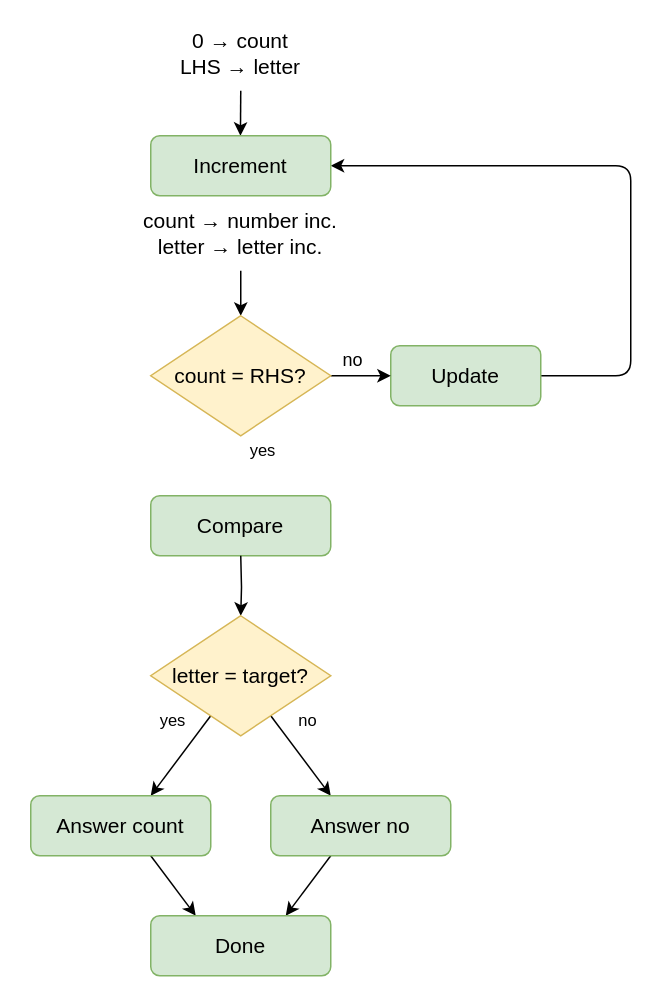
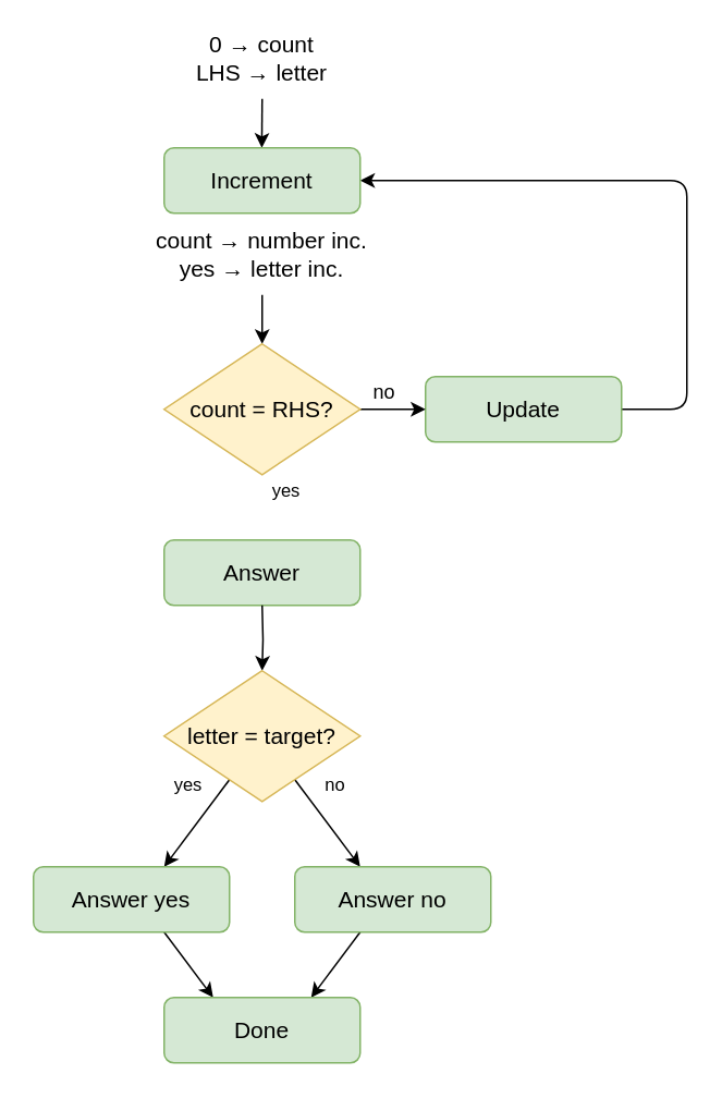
  <mxCell id="0" />
  <mxCell id="1" parent="0" />
  <mxCell id="2" value="" style="endArrow=classic;html=1;" parent="1" edge="1"><mxGeometry width="50" height="50" relative="1" as="geometry"><mxPoint x="160" y="60" as="sourcePoint" /><mxPoint x="159.8" y="90" as="targetPoint" /></mxGeometry></mxCell>
  <mxCell id="3" value="" style="edgeStyle=segmentEdgeStyle;endArrow=classic;html=1;fontSize=11;exitX=1;exitY=0.5;exitDx=0;exitDy=0;entryX=1;entryY=0.5;entryDx=0;entryDy=0;" parent="1" source="4" target="14" edge="1"><mxGeometry width="50" height="50" relative="1" as="geometry"><mxPoint x="220" y="249.97" as="sourcePoint" /><mxPoint x="220" y="99.97" as="targetPoint" /><Array as="points"><mxPoint x="420" y="250" /><mxPoint x="420" y="110" /></Array></mxGeometry></mxCell>
- <mxCell id="4" value="Update" style="rounded=1;whiteSpace=wrap;html=1;fontSize=14;fillColor=#d5e8d4;strokeColor=#82b366;" parent="1" vertex="1"><mxGeometry x="260" y="230" width="100" height="40" as="geometry" /></mxCell>
+ <mxCell id="4" value="Update" style="rounded=1;whiteSpace=wrap;html=1;fontSize=14;fillColor=#d5e8d4;strokeColor=#82b366;" parent="1" vertex="1"><mxGeometry x="260" y="230" width="120" height="40" as="geometry" /></mxCell>
  <mxCell id="5" value="yes" style="text;html=1;strokeColor=none;fillColor=none;align=center;verticalAlign=middle;whiteSpace=wrap;rounded=0;fontSize=11;" parent="1" vertex="1"><mxGeometry x="160" y="290" width="30" height="20" as="geometry" /></mxCell>
  <mxCell id="6" value="" style="endArrow=classic;html=1;fontSize=11;entryX=0.5;entryY=0;entryDx=0;entryDy=0;" parent="1" source="21" edge="1"><mxGeometry width="50" height="50" relative="1" as="geometry"><mxPoint x="130" y="485" as="sourcePoint" /><mxPoint x="100" y="530" as="targetPoint" /></mxGeometry></mxCell>
  <mxCell id="7" value="" style="endArrow=classic;html=1;fontSize=11;entryX=0.5;entryY=0;entryDx=0;entryDy=0;" parent="1" source="21" edge="1"><mxGeometry width="50" height="50" relative="1" as="geometry"><mxPoint x="190" y="485" as="sourcePoint" /><mxPoint x="220" y="530" as="targetPoint" /></mxGeometry></mxCell>
  <mxCell id="8" value="no" style="text;html=1;strokeColor=none;fillColor=none;align=center;verticalAlign=middle;whiteSpace=wrap;rounded=0;fontSize=11;rotation=0;" parent="1" vertex="1"><mxGeometry x="190" y="470" width="30" height="20" as="geometry" /></mxCell>
  <mxCell id="9" value="yes" style="text;html=1;strokeColor=none;fillColor=none;align=center;verticalAlign=middle;whiteSpace=wrap;rounded=0;fontSize=11;rotation=0;" parent="1" vertex="1"><mxGeometry x="100" y="470" width="30" height="20" as="geometry" /></mxCell>
  <mxCell id="10" value="" style="endArrow=classic;html=1;fontSize=11;exitX=0.5;exitY=1;exitDx=0;exitDy=0;entryX=0.25;entryY=0;entryDx=0;entryDy=0;" parent="1" edge="1"><mxGeometry width="50" height="50" relative="1" as="geometry"><mxPoint x="100" y="570" as="sourcePoint" /><mxPoint x="130" y="610" as="targetPoint" /></mxGeometry></mxCell>
  <mxCell id="11" value="" style="endArrow=classic;html=1;fontSize=11;exitX=0.5;exitY=1;exitDx=0;exitDy=0;entryX=0.75;entryY=0;entryDx=0;entryDy=0;" parent="1" edge="1"><mxGeometry width="50" height="50" relative="1" as="geometry"><mxPoint x="220" y="570" as="sourcePoint" /><mxPoint x="190" y="610" as="targetPoint" /></mxGeometry></mxCell>
  <mxCell id="12" value="no" style="text;html=1;strokeColor=none;fillColor=none;align=center;verticalAlign=middle;whiteSpace=wrap;rounded=0;fontSize=12;" parent="1" vertex="1"><mxGeometry x="220" y="230" width="30" height="20" as="geometry" /></mxCell>
  <mxCell id="13" value="&lt;div style=&quot;font-size: 14px;&quot;&gt;0 → count&lt;/div&gt;&lt;div style=&quot;font-size: 14px;&quot;&gt;LHS → letter&lt;br style=&quot;font-size: 14px;&quot;&gt;&lt;/div&gt;" style="text;html=1;strokeColor=none;fillColor=none;align=center;verticalAlign=middle;whiteSpace=wrap;rounded=0;fontSize=14;" parent="1" vertex="1"><mxGeometry x="100" y="20" width="120" height="30" as="geometry" /></mxCell>
  <mxCell id="14" value="Increment" style="rounded=1;whiteSpace=wrap;html=1;fontSize=14;fillColor=#d5e8d4;strokeColor=#82b366;" parent="1" vertex="1"><mxGeometry x="100" y="90" width="120" height="40" as="geometry" /></mxCell>
  <mxCell id="15" style="edgeStyle=orthogonalEdgeStyle;rounded=0;orthogonalLoop=1;jettySize=auto;html=1;entryX=0.5;entryY=0;entryDx=0;entryDy=0;fontSize=14;" parent="1" target="18" edge="1"><mxGeometry relative="1" as="geometry"><mxPoint x="160" y="180" as="sourcePoint" /></mxGeometry></mxCell>
- <mxCell id="16" value="&lt;div style=&quot;font-size: 14px;&quot;&gt;count → number inc.&lt;/div&gt;&lt;div style=&quot;font-size: 14px;&quot;&gt;letter → letter inc.&lt;br style=&quot;font-size: 14px;&quot;&gt;&lt;/div&gt;" style="text;html=1;strokeColor=none;fillColor=none;align=center;verticalAlign=middle;whiteSpace=wrap;rounded=0;fontSize=14;" parent="1" vertex="1"><mxGeometry x="90" y="140" width="140" height="30" as="geometry" /></mxCell>
+ <mxCell id="16" value="&lt;div style=&quot;font-size: 14px;&quot;&gt;count → number inc.&lt;/div&gt;&lt;div style=&quot;font-size: 14px;&quot;&gt;yes → letter inc.&lt;br style=&quot;font-size: 14px;&quot;&gt;&lt;/div&gt;" style="text;html=1;strokeColor=none;fillColor=none;align=center;verticalAlign=middle;whiteSpace=wrap;rounded=0;fontSize=14;" parent="1" vertex="1"><mxGeometry x="90" y="140" width="140" height="30" as="geometry" /></mxCell>
  <mxCell id="17" style="edgeStyle=orthogonalEdgeStyle;rounded=0;orthogonalLoop=1;jettySize=auto;html=1;entryX=0;entryY=0.5;entryDx=0;entryDy=0;" parent="1" source="18" target="4" edge="1"><mxGeometry relative="1" as="geometry"><Array as="points" /></mxGeometry></mxCell>
  <mxCell id="18" value="count = RHS?" style="rhombus;whiteSpace=wrap;html=1;fillColor=#fff2cc;strokeColor=#d6b656;fontSize=14;" parent="1" vertex="1"><mxGeometry x="100" y="210" width="120" height="80" as="geometry" /></mxCell>
- <mxCell id="19" value="Compare" style="rounded=1;whiteSpace=wrap;html=1;fontSize=14;fillColor=#d5e8d4;strokeColor=#82b366;" parent="1" vertex="1"><mxGeometry x="100" y="330" width="120" height="40" as="geometry" /></mxCell>
+ <mxCell id="19" value="Answer" style="rounded=1;whiteSpace=wrap;html=1;fontSize=14;fillColor=#d5e8d4;strokeColor=#82b366;" parent="1" vertex="1"><mxGeometry x="100" y="330" width="120" height="40" as="geometry" /></mxCell>
  <mxCell id="20" style="edgeStyle=orthogonalEdgeStyle;rounded=0;orthogonalLoop=1;jettySize=auto;html=1;entryX=0.5;entryY=0;entryDx=0;entryDy=0;" parent="1" target="21" edge="1"><mxGeometry relative="1" as="geometry"><mxPoint x="160" y="370" as="sourcePoint" /></mxGeometry></mxCell>
  <mxCell id="21" value="letter = target?" style="rhombus;whiteSpace=wrap;html=1;fillColor=#fff2cc;strokeColor=#d6b656;fontSize=14;" parent="1" vertex="1"><mxGeometry x="100" y="410" width="120" height="80" as="geometry" /></mxCell>
- <mxCell id="22" value="Answer count" style="rounded=1;whiteSpace=wrap;html=1;fontSize=14;fillColor=#d5e8d4;strokeColor=#82b366;" parent="1" vertex="1"><mxGeometry x="20" y="530" width="120" height="40" as="geometry" /></mxCell>
+ <mxCell id="22" value="Answer yes" style="rounded=1;whiteSpace=wrap;html=1;fontSize=14;fillColor=#d5e8d4;strokeColor=#82b366;" parent="1" vertex="1"><mxGeometry x="20" y="530" width="120" height="40" as="geometry" /></mxCell>
  <mxCell id="23" value="Answer no" style="rounded=1;whiteSpace=wrap;html=1;fontSize=14;fillColor=#d5e8d4;strokeColor=#82b366;" parent="1" vertex="1"><mxGeometry x="180" y="530" width="120" height="40" as="geometry" /></mxCell>
  <mxCell id="24" value="Done" style="rounded=1;whiteSpace=wrap;html=1;fontSize=14;fillColor=#d5e8d4;strokeColor=#82b366;" parent="1" vertex="1"><mxGeometry x="100" y="610" width="120" height="40" as="geometry" /></mxCell>
